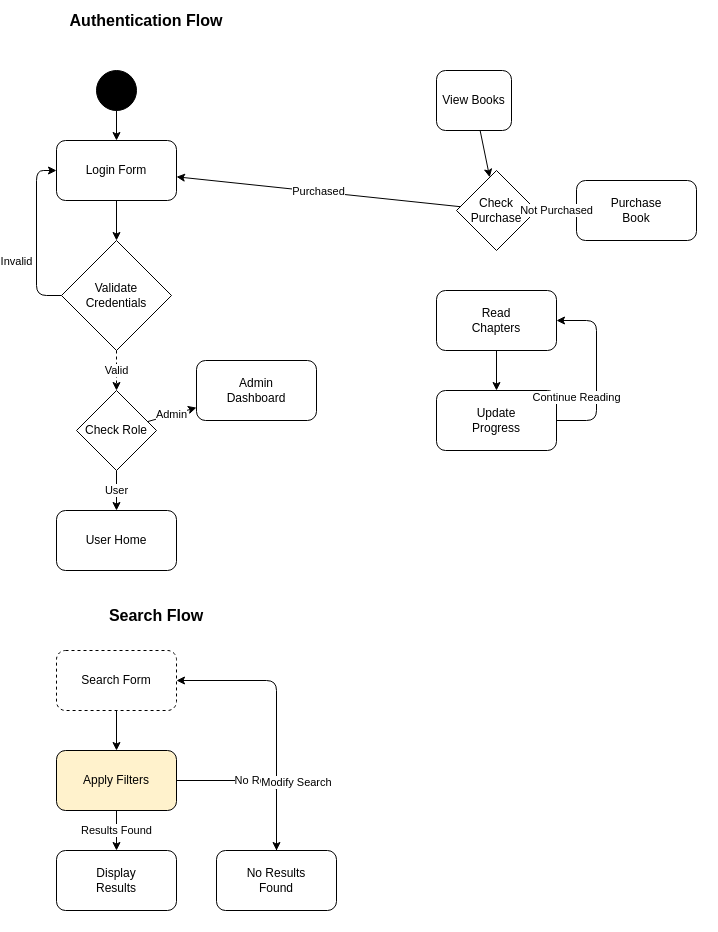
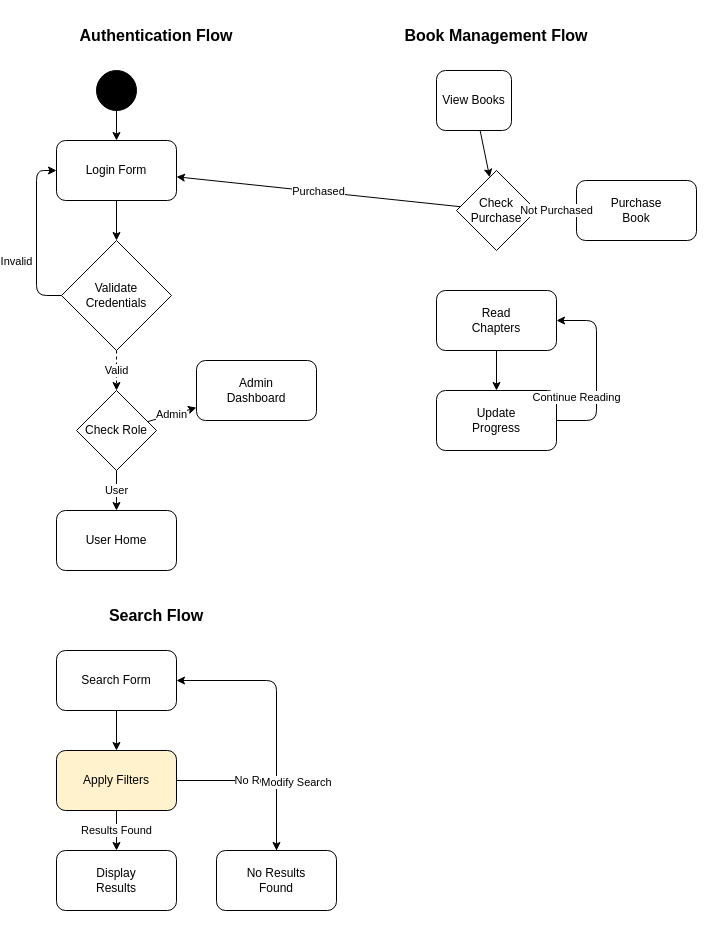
  <mxCell id="0" />
  <mxCell id="1" parent="0" />
- <mxCell id="2" value="Authentication Flow" style="text;html=1;strokeColor=none;fillColor=none;align=center;verticalAlign=middle;whiteSpace=wrap;rounded=0;fontSize=16;fontStyle=1" vertex="1" parent="1"><mxGeometry x="30" y="5" width="200" height="30" as="geometry" /></mxCell>
+ <mxCell id="2" value="Authentication Flow" style="text;html=1;strokeColor=none;fillColor=none;align=center;verticalAlign=middle;whiteSpace=wrap;rounded=0;fontSize=16;fontStyle=1" vertex="1" parent="1"><mxGeometry x="40" y="20" width="200" height="30" as="geometry" /></mxCell>
  <mxCell id="3" value="Start" style="ellipse;whiteSpace=wrap;html=1;fillColor=#000000;" vertex="1" parent="1"><mxGeometry x="80" y="70" width="40" height="40" as="geometry" /></mxCell>
  <mxCell id="4" value="Login Form" style="rounded=1;whiteSpace=wrap;html=1;" vertex="1" parent="1"><mxGeometry x="40" y="140" width="120" height="60" as="geometry" /></mxCell>
  <mxCell id="5" value="Validate&#10;Credentials" style="rhombus;whiteSpace=wrap;html=1;" vertex="1" parent="1"><mxGeometry x="45" y="240" width="110" height="110" as="geometry" /></mxCell>
  <mxCell id="6" value="Check Role" style="rhombus;whiteSpace=wrap;html=1;" vertex="1" parent="1"><mxGeometry x="60" y="390" width="80" height="80" as="geometry" /></mxCell>
  <mxCell id="7" value="Admin&#10;Dashboard" style="rounded=1;whiteSpace=wrap;html=1;" vertex="1" parent="1"><mxGeometry x="180" y="360" width="120" height="60" as="geometry" /></mxCell>
  <mxCell id="8" value="User Home" style="rounded=1;whiteSpace=wrap;html=1;" vertex="1" parent="1"><mxGeometry x="40" y="510" width="120" height="60" as="geometry" /></mxCell>
  <mxCell id="9" value="" style="endArrow=classic;html=1;" edge="1" parent="1" source="3" target="4"><mxGeometry width="50" height="50" relative="1" as="geometry" /></mxCell>
  <mxCell id="10" value="" style="endArrow=classic;html=1;" edge="1" parent="1" source="4" target="5"><mxGeometry width="50" height="50" relative="1" as="geometry" /></mxCell>
  <mxCell id="11" value="Invalid" style="endArrow=classic;html=1;" edge="1" parent="1" source="5" target="4"><mxGeometry x="-0.3" y="20" width="50" height="50" relative="1" as="geometry"><mxPoint as="offset" /><Array as="points"><mxPoint x="20" y="295" /><mxPoint x="20" y="170" /></Array></mxGeometry></mxCell>
  <mxCell id="12" value="Valid" style="endArrow=classic;html=1;dashed=1;" edge="1" parent="1" source="5" target="6"><mxGeometry width="50" height="50" relative="1" as="geometry" /></mxCell>
  <mxCell id="13" value="Admin" style="endArrow=classic;html=1;" edge="1" parent="1" source="6" target="7"><mxGeometry width="50" height="50" relative="1" as="geometry" /></mxCell>
  <mxCell id="14" value="User" style="endArrow=classic;html=1;" edge="1" parent="1" source="6" target="8"><mxGeometry width="50" height="50" relative="1" as="geometry" /></mxCell>
+ <mxCell id="15" value="Book Management Flow" style="text;html=1;strokeColor=none;fillColor=none;align=center;verticalAlign=middle;whiteSpace=wrap;rounded=0;fontSize=16;fontStyle=1" vertex="1" parent="1"><mxGeometry x="380" y="20" width="200" height="30" as="geometry" /></mxCell>
  <mxCell id="16" value="View Books" style="rounded=1;whiteSpace=wrap;html=1;" vertex="1" parent="1"><mxGeometry x="420" y="70" width="75" height="60" as="geometry" /></mxCell>
  <mxCell id="17" value="Check&#10;Purchase" style="rhombus;whiteSpace=wrap;html=1;" vertex="1" parent="1"><mxGeometry x="440" y="170" width="80" height="80" as="geometry" /></mxCell>
  <mxCell id="18" value="Purchase&#10;Book" style="rounded=1;whiteSpace=wrap;html=1;" vertex="1" parent="1"><mxGeometry x="560" y="180" width="120" height="60" as="geometry" /></mxCell>
  <mxCell id="19" value="Read&#10;Chapters" style="rounded=1;whiteSpace=wrap;html=1;" vertex="1" parent="1"><mxGeometry x="420" y="290" width="120" height="60" as="geometry" /></mxCell>
  <mxCell id="20" value="Update&#10;Progress" style="rounded=1;whiteSpace=wrap;html=1;" vertex="1" parent="1"><mxGeometry x="420" y="390" width="120" height="60" as="geometry" /></mxCell>
  <mxCell id="21" value="" style="endArrow=classic;html=1;" edge="1" parent="1" source="16" target="17"><mxGeometry width="50" height="50" relative="1" as="geometry" /></mxCell>
  <mxCell id="22" value="Not Purchased" style="endArrow=classic;html=1;" edge="1" parent="1" source="17" target="18"><mxGeometry width="50" height="50" relative="1" as="geometry" /></mxCell>
  <mxCell id="23" value="Purchased" style="endArrow=classic;html=1;" edge="1" parent="1" source="17" target="4"><mxGeometry width="50" height="50" relative="1" as="geometry" /></mxCell>
  <mxCell id="24" value="" style="endArrow=classic;html=1;" edge="1" parent="1" source="19" target="20"><mxGeometry width="50" height="50" relative="1" as="geometry" /></mxCell>
  <mxCell id="25" value="Continue Reading" style="endArrow=classic;html=1;" edge="1" parent="1" source="20" target="19"><mxGeometry x="-0.3" y="20" width="50" height="50" relative="1" as="geometry"><mxPoint as="offset" /><Array as="points"><mxPoint x="580" y="420" /><mxPoint x="580" y="320" /></Array></mxGeometry></mxCell>
  <mxCell id="26" value="Search Flow" style="text;html=1;strokeColor=none;fillColor=none;align=center;verticalAlign=middle;whiteSpace=wrap;rounded=0;fontSize=16;fontStyle=1" vertex="1" parent="1"><mxGeometry x="40" y="600" width="200" height="30" as="geometry" /></mxCell>
- <mxCell id="27" value="Search Form" style="rounded=1;whiteSpace=wrap;html=1;dashed=1;" vertex="1" parent="1"><mxGeometry x="40" y="650" width="120" height="60" as="geometry" /></mxCell>
+ <mxCell id="27" value="Search Form" style="rounded=1;whiteSpace=wrap;html=1;" vertex="1" parent="1"><mxGeometry x="40" y="650" width="120" height="60" as="geometry" /></mxCell>
  <mxCell id="28" value="Apply Filters" style="rounded=1;whiteSpace=wrap;html=1;fillColor=#fff2cc;" vertex="1" parent="1"><mxGeometry x="40" y="750" width="120" height="60" as="geometry" /></mxCell>
  <mxCell id="29" value="Display&#10;Results" style="rounded=1;whiteSpace=wrap;html=1;" vertex="1" parent="1"><mxGeometry x="40" y="850" width="120" height="60" as="geometry" /></mxCell>
  <mxCell id="30" value="No Results&#10;Found" style="rounded=1;whiteSpace=wrap;html=1;" vertex="1" parent="1"><mxGeometry x="200" y="850" width="120" height="60" as="geometry" /></mxCell>
  <mxCell id="31" value="" style="endArrow=classic;html=1;" edge="1" parent="1" source="27" target="28"><mxGeometry width="50" height="50" relative="1" as="geometry" /></mxCell>
  <mxCell id="32" value="Results Found" style="endArrow=classic;html=1;" edge="1" parent="1" source="28" target="29"><mxGeometry width="50" height="50" relative="1" as="geometry" /></mxCell>
  <mxCell id="33" value="No Results" style="endArrow=classic;html=1;" edge="1" parent="1" source="28" target="30"><mxGeometry width="50" height="50" relative="1" as="geometry"><Array as="points"><mxPoint x="260" y="780" /></Array></mxGeometry></mxCell>
  <mxCell id="34" value="Modify Search" style="endArrow=classic;html=1;" edge="1" parent="1" source="30" target="27"><mxGeometry x="-0.5" y="-20" width="50" height="50" relative="1" as="geometry"><mxPoint as="offset" /><Array as="points"><mxPoint x="260" y="680" /></Array></mxGeometry></mxCell>
